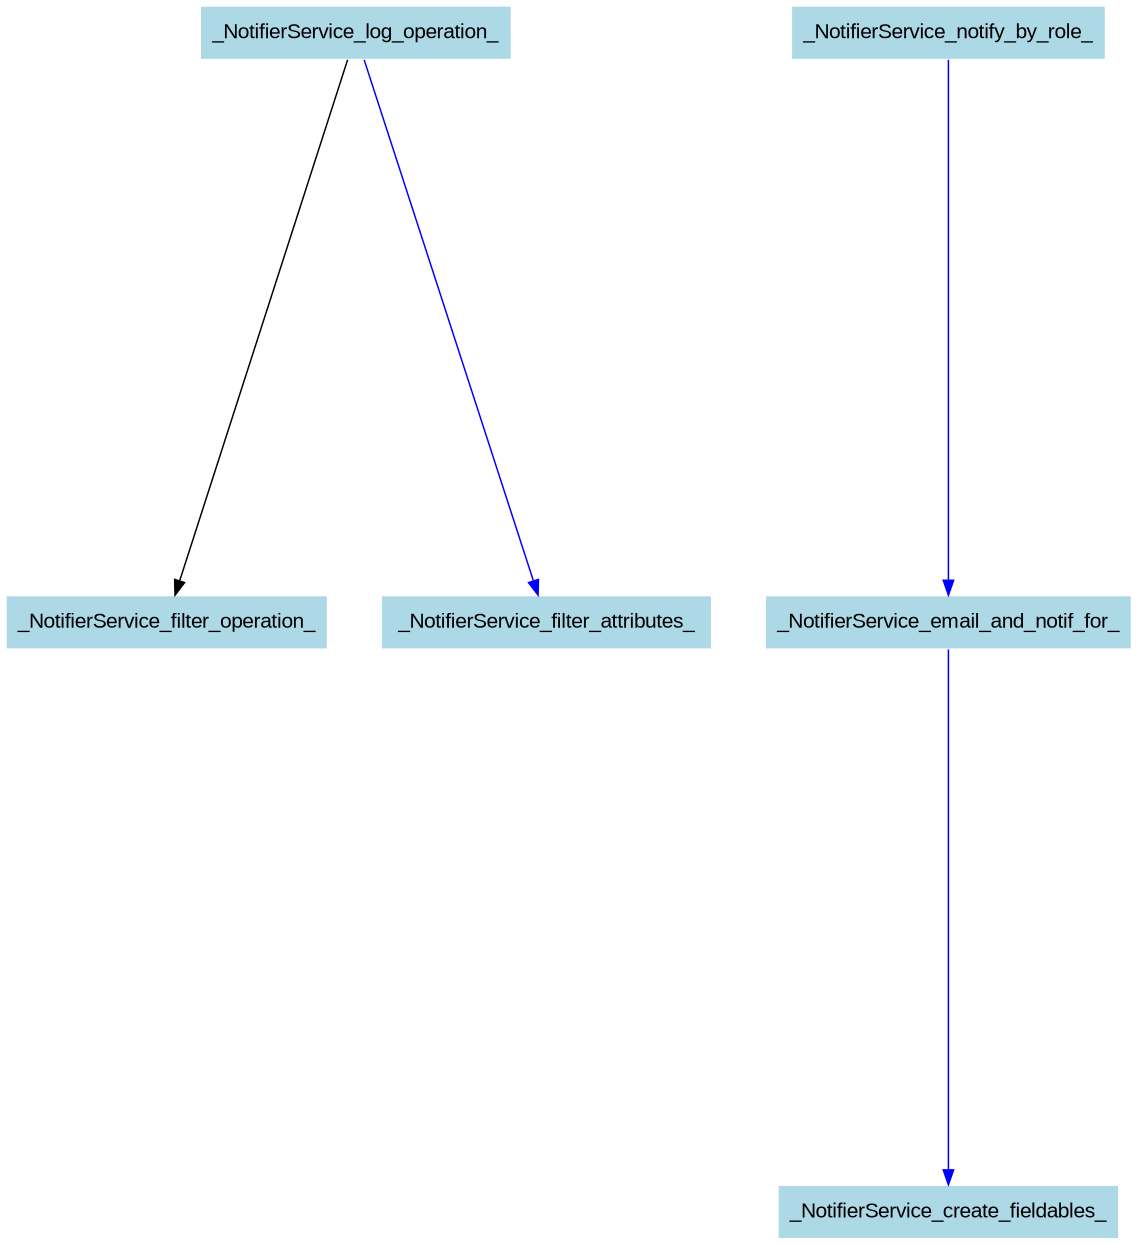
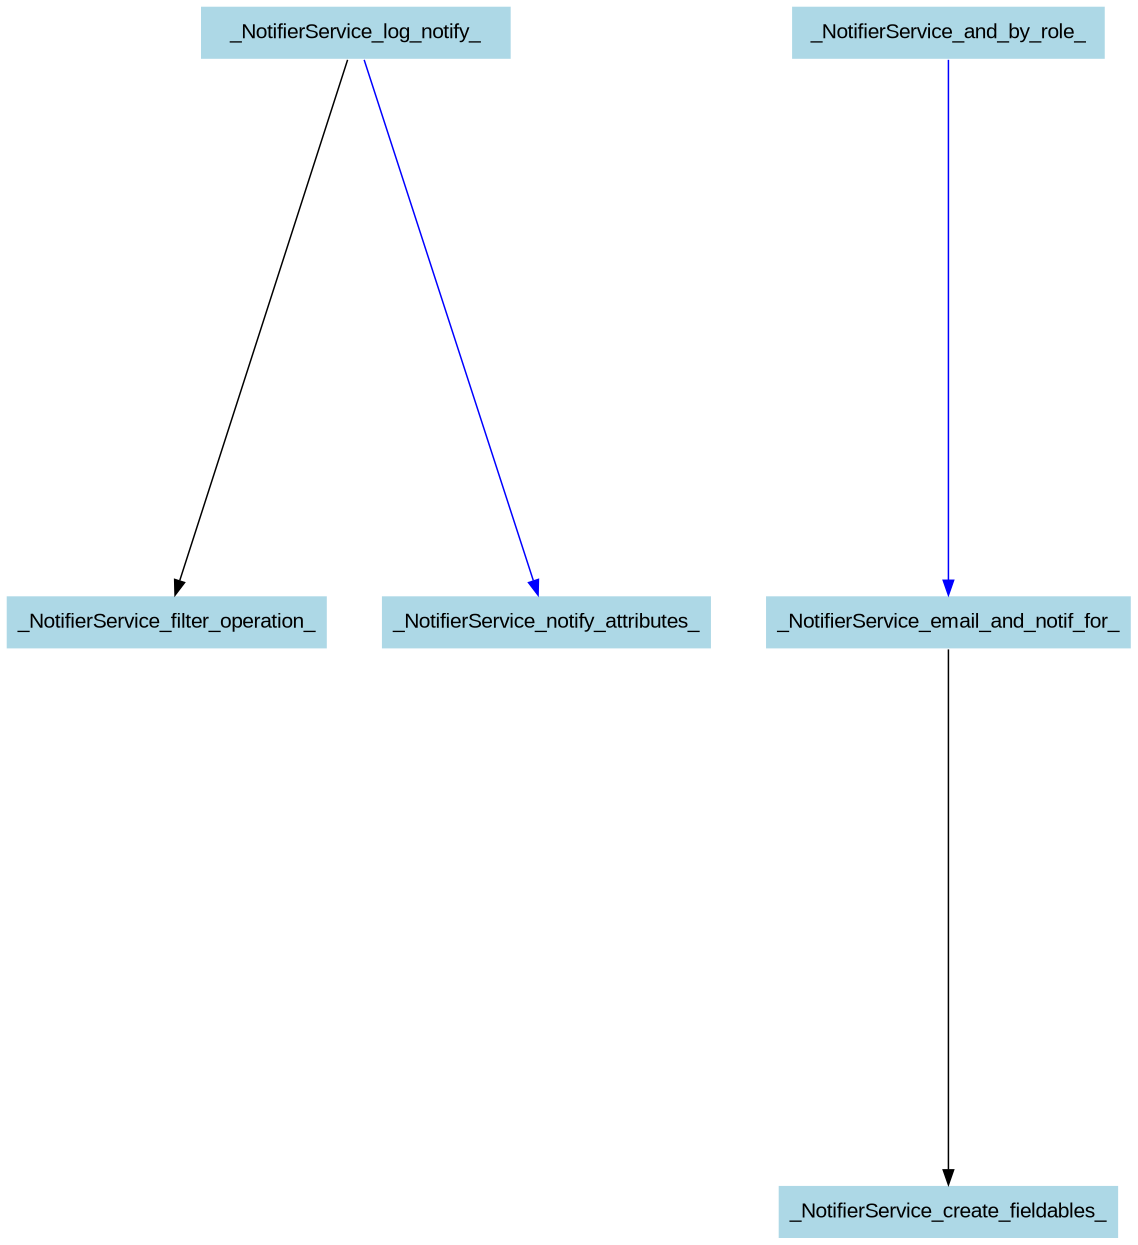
  digraph {
    nodesep=0.5
    ranksep=5
    node [color=white fillcolor=lightblue fontname=Arial shape=box style=filled]
    edge [color=black fontname=Arial]
    n1 [label=_NotifierService_filter_operation_]
-   _NotifierService_log_operation_
-   _NotifierService_filter_attributes_
+   _NotifierService_log_operation_ [label=_NotifierService_log_notify_]
+   _NotifierService_filter_attributes_ [label=_NotifierService_notify_attributes_]
    n4 [label=_NotifierService_create_fieldables_]
    _NotifierService_email_and_notif_for_
-   _NotifierService_notify_by_role_
+   _NotifierService_notify_by_role_ [label=_NotifierService_and_by_role_]
    _NotifierService_log_operation_ -> n1
    _NotifierService_log_operation_ -> _NotifierService_filter_attributes_ [color=blue]
-   _NotifierService_email_and_notif_for_ -> n4 [color=blue]
+   _NotifierService_email_and_notif_for_ -> n4
    _NotifierService_notify_by_role_ -> _NotifierService_email_and_notif_for_ [color=blue]
  }
